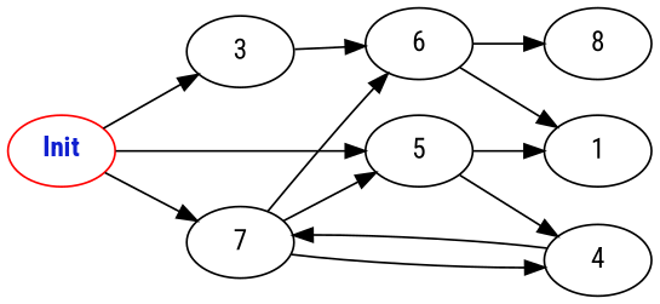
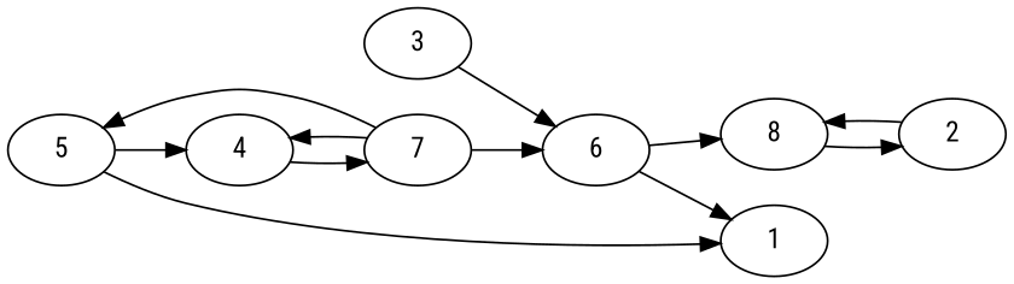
  digraph {
    fontname="Roboto Condensed"
    rankdir=LR
    node [fontname="Roboto Condensed"]
    edge [fontname="Roboto Condensed" weight=4.0]
-   n1 [color=red fontcolor="#1020d0" label=<<b>Init</b>>]
    3
    7
    5
    6
    4
    1
    8
-   n1 -> 3
-   n1 -> 7 [weight=6.0]
-   n1 -> 5 [weight=6.0]
+   2
    3 -> 6
    7 -> 5 [weight=8.0]
    7 -> 6 [weight=5.0]
    7 -> 4 [weight=9.0]
    5 -> 4 [weight=7.0]
    5 -> 1 [weight=9.0]
    6 -> 1
    6 -> 8 [weight=2.0]
    4 -> 7 [weight=5.0]
+   8 -> 2 [weight=2.0]
+   2 -> 8 [weight=7.0]
  }
